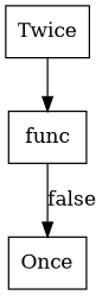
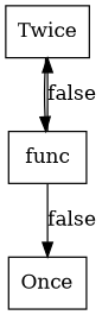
  digraph {
    rankdir=TB
    node [shape=box]
    n1 [label=Twice]
    n2 [label=func]
    n3 [label=Once]
    n1 -> n2
+   n2 -> n1 [label=false]
    n2 -> n3 [label=false]
  }
